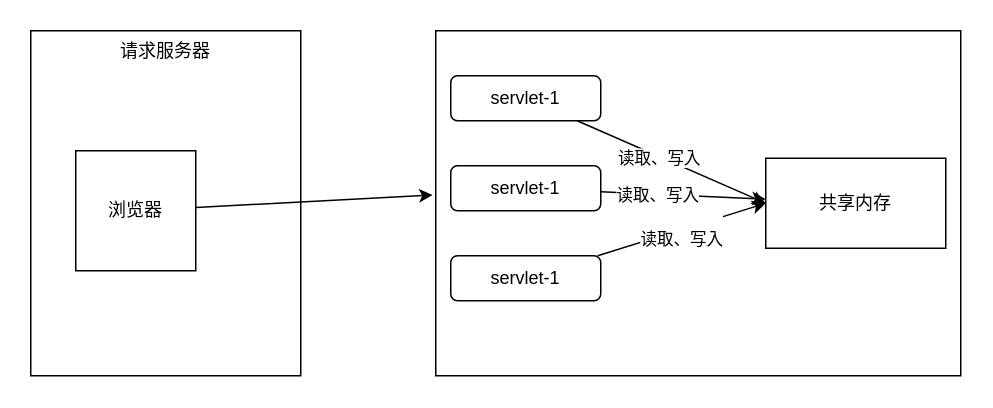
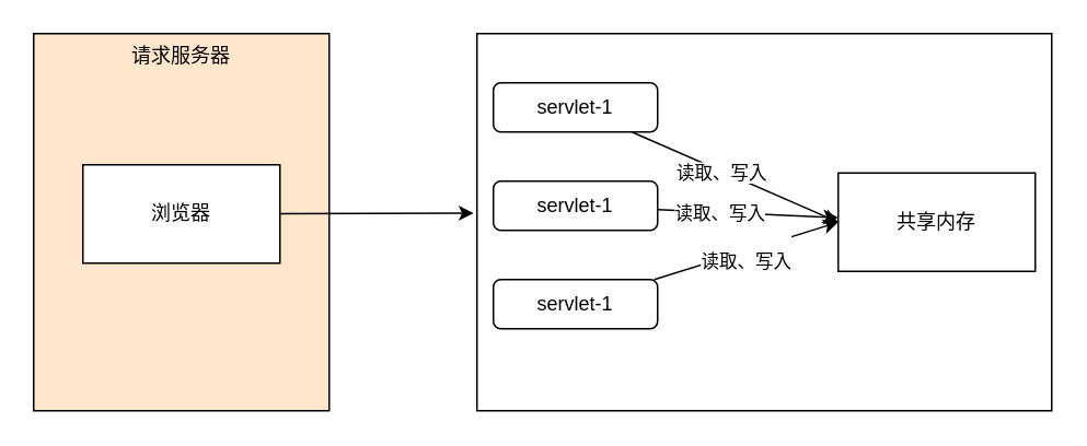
  <mxCell id="0" />
  <mxCell id="1" parent="0" />
- <mxCell id="2" value="请求服务器&lt;br&gt;" style="rounded=0;whiteSpace=wrap;html=1;align=center;horizontal=1;verticalAlign=top;" vertex="1" parent="1"><mxGeometry x="20" y="20" width="180" height="230" as="geometry" /></mxCell>
+ <mxCell id="2" value="请求服务器&lt;br&gt;" style="rounded=0;whiteSpace=wrap;html=1;align=center;horizontal=1;verticalAlign=top;fillColor=#ffe6cc;" vertex="1" parent="1"><mxGeometry x="20" y="20" width="180" height="230" as="geometry" /></mxCell>
  <mxCell id="3" style="edgeStyle=none;rounded=0;orthogonalLoop=1;jettySize=auto;html=1;entryX=-0.006;entryY=0.476;entryDx=0;entryDy=0;entryPerimeter=0;" edge="1" parent="1" source="4" target="5"><mxGeometry relative="1" as="geometry" /></mxCell>
- <mxCell id="4" value="&lt;span&gt;浏览器&lt;/span&gt;" style="rounded=0;whiteSpace=wrap;html=1;align=center;" vertex="1" parent="1"><mxGeometry x="50" y="100" width="80" height="80" as="geometry" /></mxCell>
+ <mxCell id="4" value="&lt;span&gt;浏览器&lt;/span&gt;" style="rounded=0;whiteSpace=wrap;html=1;align=center;" vertex="1" parent="1"><mxGeometry x="50" y="100" width="120" height="60" as="geometry" /></mxCell>
  <mxCell id="5" value="" style="rounded=0;whiteSpace=wrap;html=1;align=center;" vertex="1" parent="1"><mxGeometry x="290" y="20" width="350" height="230" as="geometry" /></mxCell>
  <mxCell id="6" style="rounded=0;orthogonalLoop=1;jettySize=auto;html=1;entryX=0;entryY=0.5;entryDx=0;entryDy=0;" edge="1" parent="1" source="8" target="14"><mxGeometry relative="1" as="geometry" /></mxCell>
  <mxCell id="7" value="读取、写入" style="edgeLabel;html=1;align=center;verticalAlign=middle;resizable=0;points=[];" vertex="1" connectable="0" parent="6"><mxGeometry x="-0.128" y="-1" relative="1" as="geometry"><mxPoint as="offset" /></mxGeometry></mxCell>
  <mxCell id="8" value="servlet-1" style="rounded=1;whiteSpace=wrap;html=1;align=center;" vertex="1" parent="1"><mxGeometry x="300" y="50" width="100" height="30" as="geometry" /></mxCell>
  <mxCell id="9" style="rounded=0;orthogonalLoop=1;jettySize=auto;html=1;" edge="1" parent="1" source="11" target="14"><mxGeometry relative="1" as="geometry" /></mxCell>
  <mxCell id="10" value="读取、写入" style="edgeLabel;html=1;align=center;verticalAlign=middle;resizable=0;points=[];" vertex="1" connectable="0" parent="9"><mxGeometry x="-0.301" y="-1" relative="1" as="geometry"><mxPoint as="offset" /></mxGeometry></mxCell>
  <mxCell id="11" value="servlet-1" style="rounded=1;whiteSpace=wrap;html=1;align=center;" vertex="1" parent="1"><mxGeometry x="300" y="110" width="100" height="30" as="geometry" /></mxCell>
  <mxCell id="12" value="&lt;br&gt;&lt;span style=&quot;color: rgb(0 , 0 , 0) ; font-family: &amp;#34;helvetica&amp;#34; ; font-size: 11px ; font-style: normal ; font-weight: 400 ; letter-spacing: normal ; text-align: center ; text-indent: 0px ; text-transform: none ; word-spacing: 0px ; background-color: rgb(255 , 255 , 255) ; display: inline ; float: none&quot;&gt;读取、写入&lt;/span&gt;&lt;br&gt;" style="rounded=0;orthogonalLoop=1;jettySize=auto;html=1;entryX=0;entryY=0.5;entryDx=0;entryDy=0;" edge="1" parent="1" source="13" target="14"><mxGeometry relative="1" as="geometry" /></mxCell>
  <mxCell id="13" value="servlet-1" style="rounded=1;whiteSpace=wrap;html=1;align=center;" vertex="1" parent="1"><mxGeometry x="300" y="170" width="100" height="30" as="geometry" /></mxCell>
  <mxCell id="14" value="共享内存" style="whiteSpace=wrap;html=1;align=center;rounded=0;" vertex="1" parent="1"><mxGeometry x="510" y="105" width="120" height="60" as="geometry" /></mxCell>
